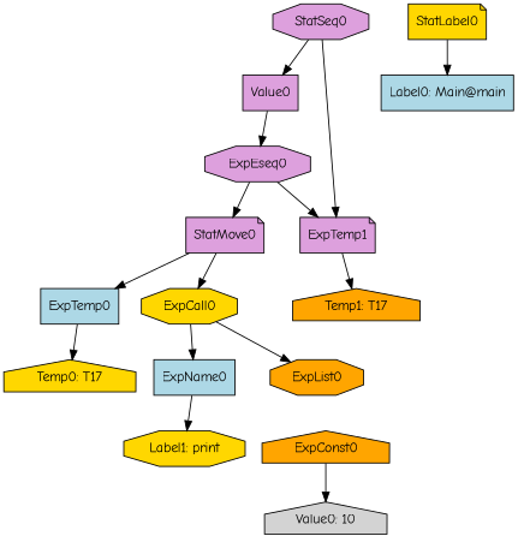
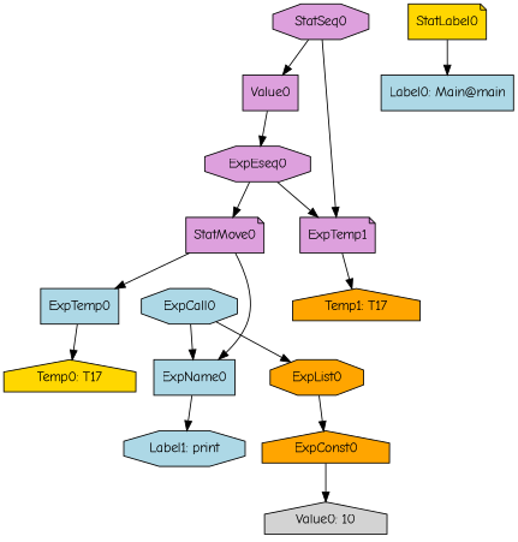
  digraph {
    fontname="Comic Neue"
    ordering=out
    node [fillcolor=plum fontname="Comic Neue" shape=octagon style=filled]
    edge [fontname="Comic Neue"]
    StatMove0 [shape=note]
    ExpTemp0 [fillcolor=lightblue shape=box]
-   ExpCall0 [fillcolor=gold]
+   ExpCall0 [fillcolor=lightblue]
    "Temp0: T17" [fillcolor=gold shape=house]
    ExpName0 [fillcolor=lightblue shape=box]
    ExpList0 [fillcolor=orange]
-   "Label1: print" [fillcolor=gold]
+   "Label1: print" [fillcolor=lightblue]
    ExpConst0 [fillcolor=orange shape=house]
    n9 [label=Value0 shape=box]
    ExpEseq0
    ExpTemp1 [shape=note]
    "Temp1: T17" [fillcolor=orange shape=house]
    StatSeq0
    StatLabel0 [fillcolor=gold shape=note]
    "Label0: Main@main" [fillcolor=lightblue shape=box]
    "Value0: 10" [fillcolor=lightgrey shape=house]
    StatMove0 -> ExpTemp0
-   StatMove0 -> ExpCall0
+   StatMove0 -> ExpName0
    ExpTemp0 -> "Temp0: T17"
    ExpCall0 -> ExpName0
    ExpCall0 -> ExpList0
    ExpName0 -> "Label1: print"
+   ExpList0 -> ExpConst0
    ExpConst0 -> "Value0: 10"
    n9 -> ExpEseq0
    ExpEseq0 -> StatMove0
    ExpEseq0 -> ExpTemp1
    ExpTemp1 -> "Temp1: T17"
    StatSeq0 -> n9
    StatSeq0 -> ExpTemp1
    StatLabel0 -> "Label0: Main@main"
  }
